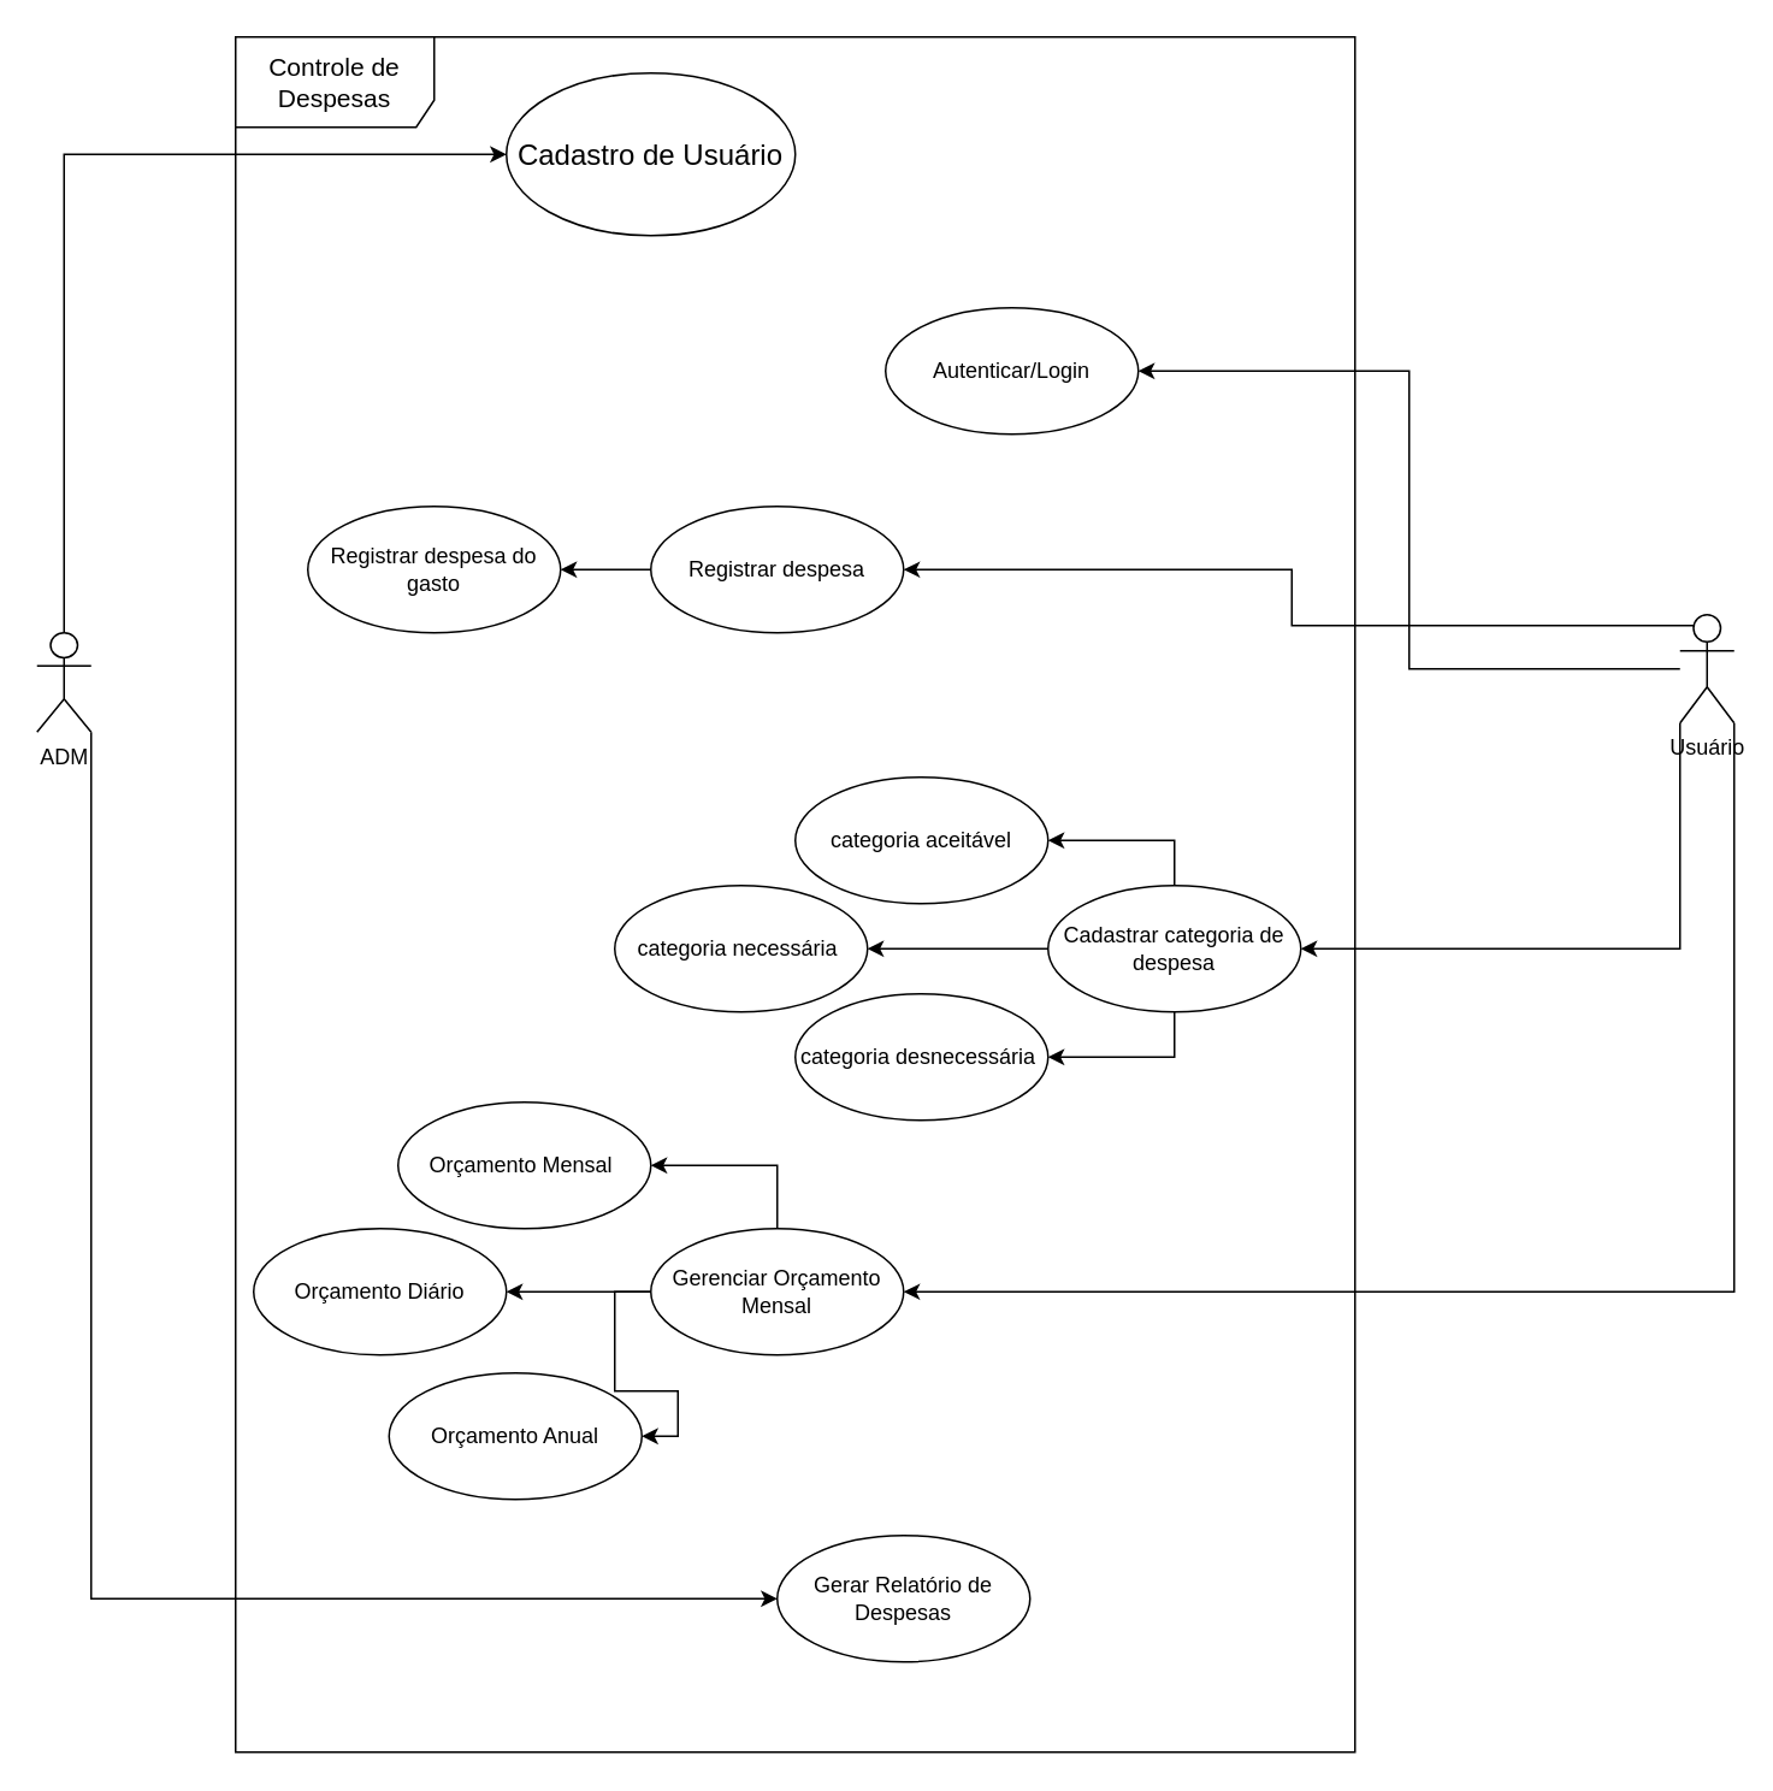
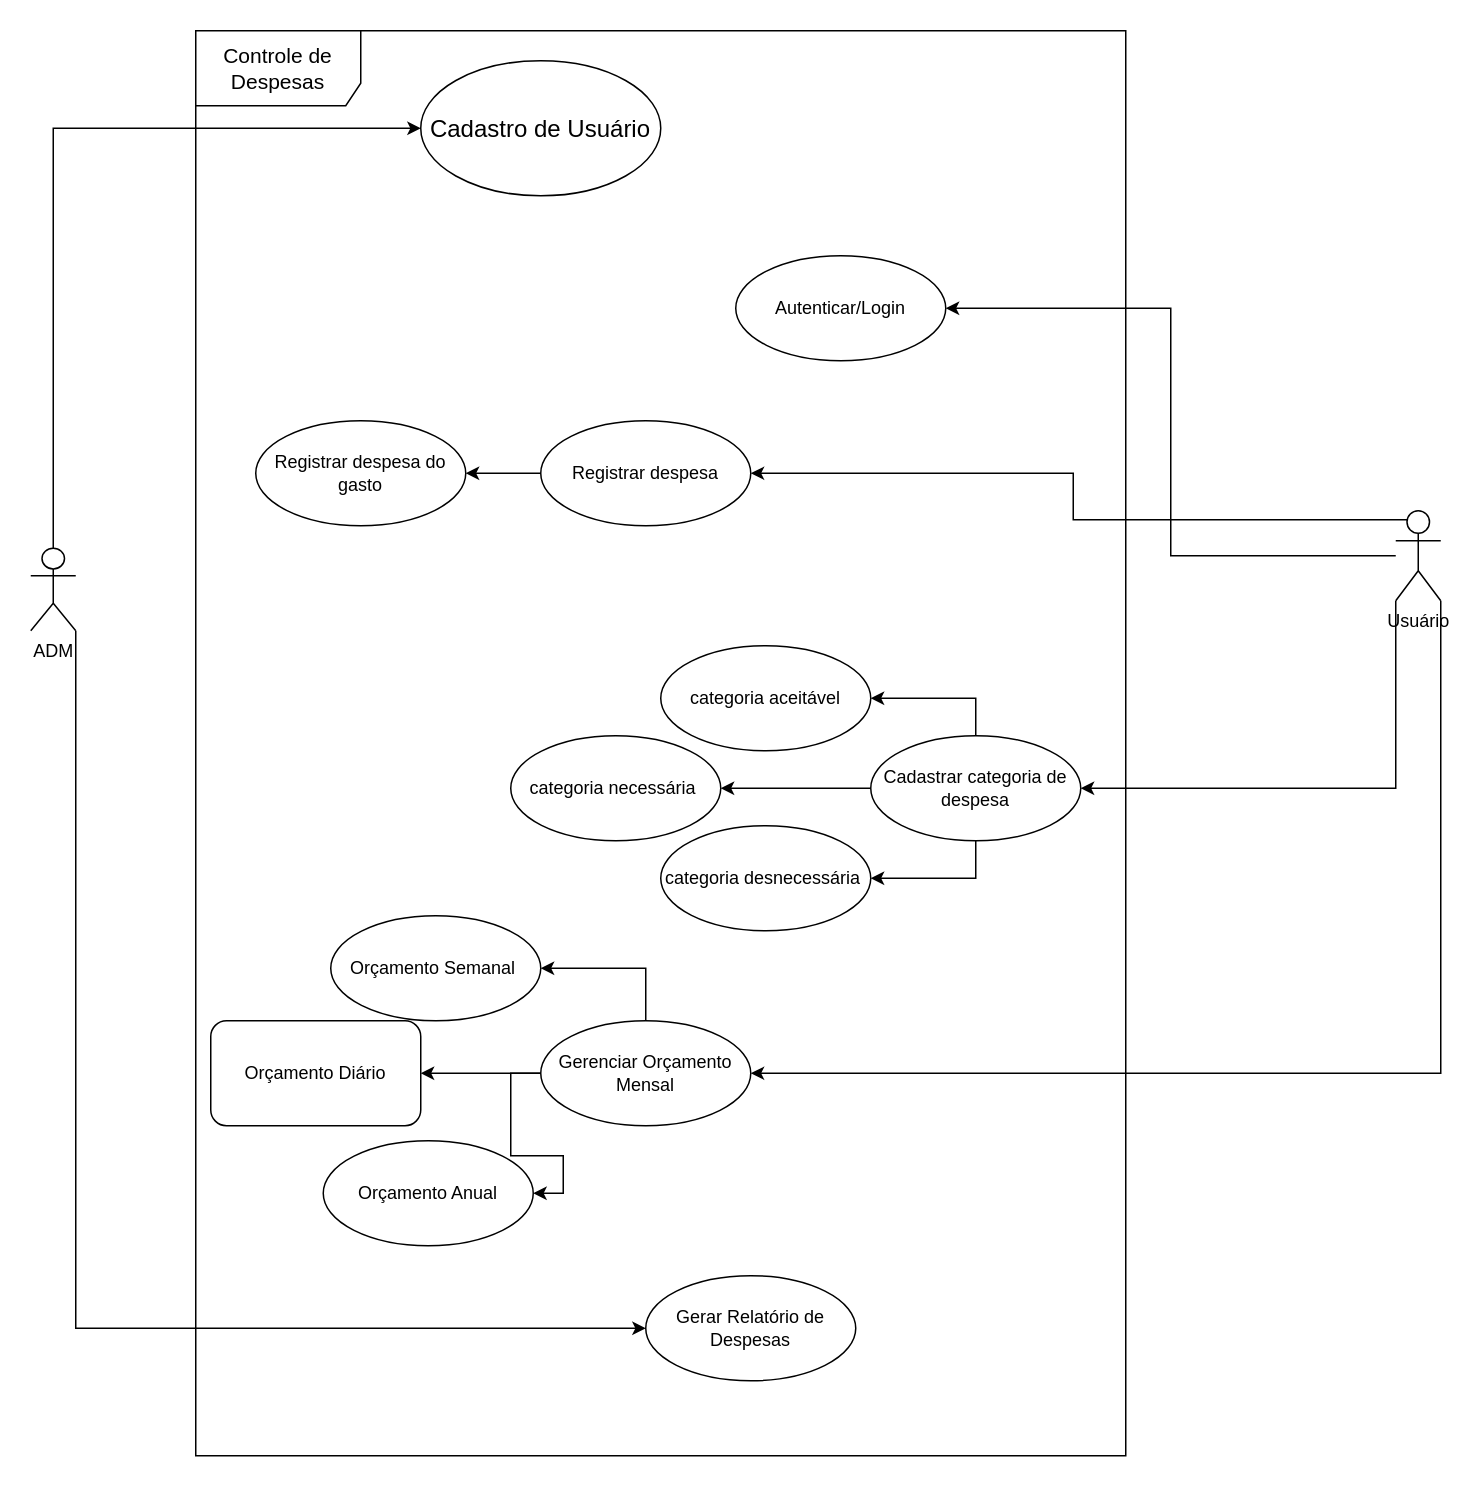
  <mxCell id="0" />
  <mxCell id="1" parent="0" />
  <mxCell id="2" value="Autenticar/Login" style="ellipse;whiteSpace=wrap;html=1;" vertex="1" parent="1"><mxGeometry x="490" y="170" width="140" height="70" as="geometry" /></mxCell>
  <mxCell id="3" value="" style="edgeStyle=orthogonalEdgeStyle;rounded=0;orthogonalLoop=1;jettySize=auto;html=1;" edge="1" parent="1" source="4" target="24"><mxGeometry relative="1" as="geometry" /></mxCell>
  <mxCell id="4" value="Registrar despesa" style="ellipse;whiteSpace=wrap;html=1;" vertex="1" parent="1"><mxGeometry x="360" y="280" width="140" height="70" as="geometry" /></mxCell>
  <mxCell id="5" style="edgeStyle=orthogonalEdgeStyle;rounded=0;orthogonalLoop=1;jettySize=auto;html=1;exitX=0;exitY=0.5;exitDx=0;exitDy=0;entryX=1;entryY=0.5;entryDx=0;entryDy=0;" edge="1" parent="1" source="8" target="26"><mxGeometry relative="1" as="geometry" /></mxCell>
  <mxCell id="6" style="edgeStyle=orthogonalEdgeStyle;rounded=0;orthogonalLoop=1;jettySize=auto;html=1;entryX=1;entryY=0.5;entryDx=0;entryDy=0;" edge="1" parent="1" source="8" target="27"><mxGeometry relative="1" as="geometry" /></mxCell>
  <mxCell id="7" style="edgeStyle=orthogonalEdgeStyle;rounded=0;orthogonalLoop=1;jettySize=auto;html=1;entryX=1;entryY=0.5;entryDx=0;entryDy=0;" edge="1" parent="1" source="8" target="25"><mxGeometry relative="1" as="geometry" /></mxCell>
  <mxCell id="8" value="Cadastrar categoria de despesa" style="ellipse;whiteSpace=wrap;html=1;" vertex="1" parent="1"><mxGeometry x="580" y="490" width="140" height="70" as="geometry" /></mxCell>
  <mxCell id="9" value="" style="edgeStyle=orthogonalEdgeStyle;rounded=0;orthogonalLoop=1;jettySize=auto;html=1;" edge="1" parent="1" source="12" target="28"><mxGeometry relative="1" as="geometry" /></mxCell>
  <mxCell id="10" style="edgeStyle=orthogonalEdgeStyle;rounded=0;orthogonalLoop=1;jettySize=auto;html=1;entryX=1;entryY=0.5;entryDx=0;entryDy=0;" edge="1" parent="1" source="12" target="29"><mxGeometry relative="1" as="geometry" /></mxCell>
  <mxCell id="11" style="edgeStyle=orthogonalEdgeStyle;rounded=0;orthogonalLoop=1;jettySize=auto;html=1;entryX=1;entryY=0.5;entryDx=0;entryDy=0;" edge="1" parent="1" source="12" target="30"><mxGeometry relative="1" as="geometry" /></mxCell>
  <mxCell id="12" value="Gerenciar Orçamento Mensal" style="ellipse;whiteSpace=wrap;html=1;" vertex="1" parent="1"><mxGeometry x="360" y="680" width="140" height="70" as="geometry" /></mxCell>
  <mxCell id="13" value="Gerar Relatório de Despesas" style="ellipse;whiteSpace=wrap;html=1;" vertex="1" parent="1"><mxGeometry x="430" y="850" width="140" height="70" as="geometry" /></mxCell>
  <mxCell id="14" value="&lt;font style=&quot;font-size: 16px;&quot;&gt;Cadastro de Usuário&lt;/font&gt;" style="ellipse;whiteSpace=wrap;html=1;" vertex="1" parent="1"><mxGeometry x="280" y="40" width="160" height="90" as="geometry" /></mxCell>
  <mxCell id="15" style="edgeStyle=orthogonalEdgeStyle;rounded=0;orthogonalLoop=1;jettySize=auto;html=1;exitX=1;exitY=1;exitDx=0;exitDy=0;exitPerimeter=0;entryX=0;entryY=0.5;entryDx=0;entryDy=0;" edge="1" parent="1" source="17" target="13"><mxGeometry relative="1" as="geometry" /></mxCell>
  <mxCell id="16" style="edgeStyle=orthogonalEdgeStyle;rounded=0;orthogonalLoop=1;jettySize=auto;html=1;exitX=0.5;exitY=0;exitDx=0;exitDy=0;exitPerimeter=0;entryX=0;entryY=0.5;entryDx=0;entryDy=0;" edge="1" parent="1" source="17" target="14"><mxGeometry relative="1" as="geometry" /></mxCell>
- <mxCell id="17" value="ADM" style="shape=umlActor;verticalLabelPosition=bottom;verticalAlign=top;html=1;" vertex="1" parent="1"><mxGeometry x="20" y="350" width="30" height="55" as="geometry" /></mxCell>
+ <mxCell id="17" value="ADM" style="shape=umlActor;verticalLabelPosition=bottom;verticalAlign=top;html=1;" vertex="1" parent="1"><mxGeometry x="20" y="365" width="30" height="55" as="geometry" /></mxCell>
  <mxCell id="18" value="&lt;font style=&quot;font-size: 14px;&quot;&gt;Controle de Despesas&lt;/font&gt;" style="shape=umlFrame;whiteSpace=wrap;html=1;pointerEvents=0;width=110;height=50;" vertex="1" parent="1"><mxGeometry x="130" y="20" width="620" height="950" as="geometry" /></mxCell>
  <mxCell id="19" style="edgeStyle=orthogonalEdgeStyle;rounded=0;orthogonalLoop=1;jettySize=auto;html=1;entryX=1;entryY=0.5;entryDx=0;entryDy=0;" edge="1" parent="1" source="23" target="2"><mxGeometry relative="1" as="geometry" /></mxCell>
  <mxCell id="20" style="edgeStyle=orthogonalEdgeStyle;rounded=0;orthogonalLoop=1;jettySize=auto;html=1;exitX=0.25;exitY=0.1;exitDx=0;exitDy=0;exitPerimeter=0;entryX=1;entryY=0.5;entryDx=0;entryDy=0;" edge="1" parent="1" source="23" target="4"><mxGeometry relative="1" as="geometry" /></mxCell>
  <mxCell id="21" style="edgeStyle=orthogonalEdgeStyle;rounded=0;orthogonalLoop=1;jettySize=auto;html=1;exitX=0;exitY=1;exitDx=0;exitDy=0;exitPerimeter=0;entryX=1;entryY=0.5;entryDx=0;entryDy=0;" edge="1" parent="1" source="23" target="8"><mxGeometry relative="1" as="geometry" /></mxCell>
  <mxCell id="22" style="edgeStyle=orthogonalEdgeStyle;rounded=0;orthogonalLoop=1;jettySize=auto;html=1;exitX=1;exitY=1;exitDx=0;exitDy=0;exitPerimeter=0;entryX=1;entryY=0.5;entryDx=0;entryDy=0;" edge="1" parent="1" source="23" target="12"><mxGeometry relative="1" as="geometry" /></mxCell>
  <mxCell id="23" value="Usuário" style="shape=umlActor;verticalLabelPosition=bottom;verticalAlign=top;html=1;" vertex="1" parent="1"><mxGeometry x="930" y="340" width="30" height="60" as="geometry" /></mxCell>
  <mxCell id="24" value="Registrar despesa do gasto" style="ellipse;whiteSpace=wrap;html=1;" vertex="1" parent="1"><mxGeometry x="170" y="280" width="140" height="70" as="geometry" /></mxCell>
  <mxCell id="25" value="categoria aceitável" style="ellipse;whiteSpace=wrap;html=1;" vertex="1" parent="1"><mxGeometry x="440" y="430" width="140" height="70" as="geometry" /></mxCell>
  <mxCell id="26" value="categoria necessária&amp;nbsp;" style="ellipse;whiteSpace=wrap;html=1;" vertex="1" parent="1"><mxGeometry x="340" y="490" width="140" height="70" as="geometry" /></mxCell>
  <mxCell id="27" value="categoria desnecessária&amp;nbsp;" style="ellipse;whiteSpace=wrap;html=1;" vertex="1" parent="1"><mxGeometry x="440" y="550" width="140" height="70" as="geometry" /></mxCell>
- <mxCell id="28" value="Orçamento Diário" style="ellipse;whiteSpace=wrap;html=1;" vertex="1" parent="1"><mxGeometry x="140" y="680" width="140" height="70" as="geometry" /></mxCell>
- <mxCell id="29" value="Orçamento Mensal&amp;nbsp;" style="ellipse;whiteSpace=wrap;html=1;" vertex="1" parent="1"><mxGeometry x="220" y="610" width="140" height="70" as="geometry" /></mxCell>
+ <mxCell id="28" value="Orçamento Diário" style="whiteSpace=wrap;html=1;rounded=1;" vertex="1" parent="1"><mxGeometry x="140" y="680" width="140" height="70" as="geometry" /></mxCell>
+ <mxCell id="29" value="Orçamento Semanal&amp;nbsp;" style="ellipse;whiteSpace=wrap;html=1;" vertex="1" parent="1"><mxGeometry x="220" y="610" width="140" height="70" as="geometry" /></mxCell>
  <mxCell id="30" value="Orçamento Anual" style="ellipse;whiteSpace=wrap;html=1;" vertex="1" parent="1"><mxGeometry x="215" y="760" width="140" height="70" as="geometry" /></mxCell>
